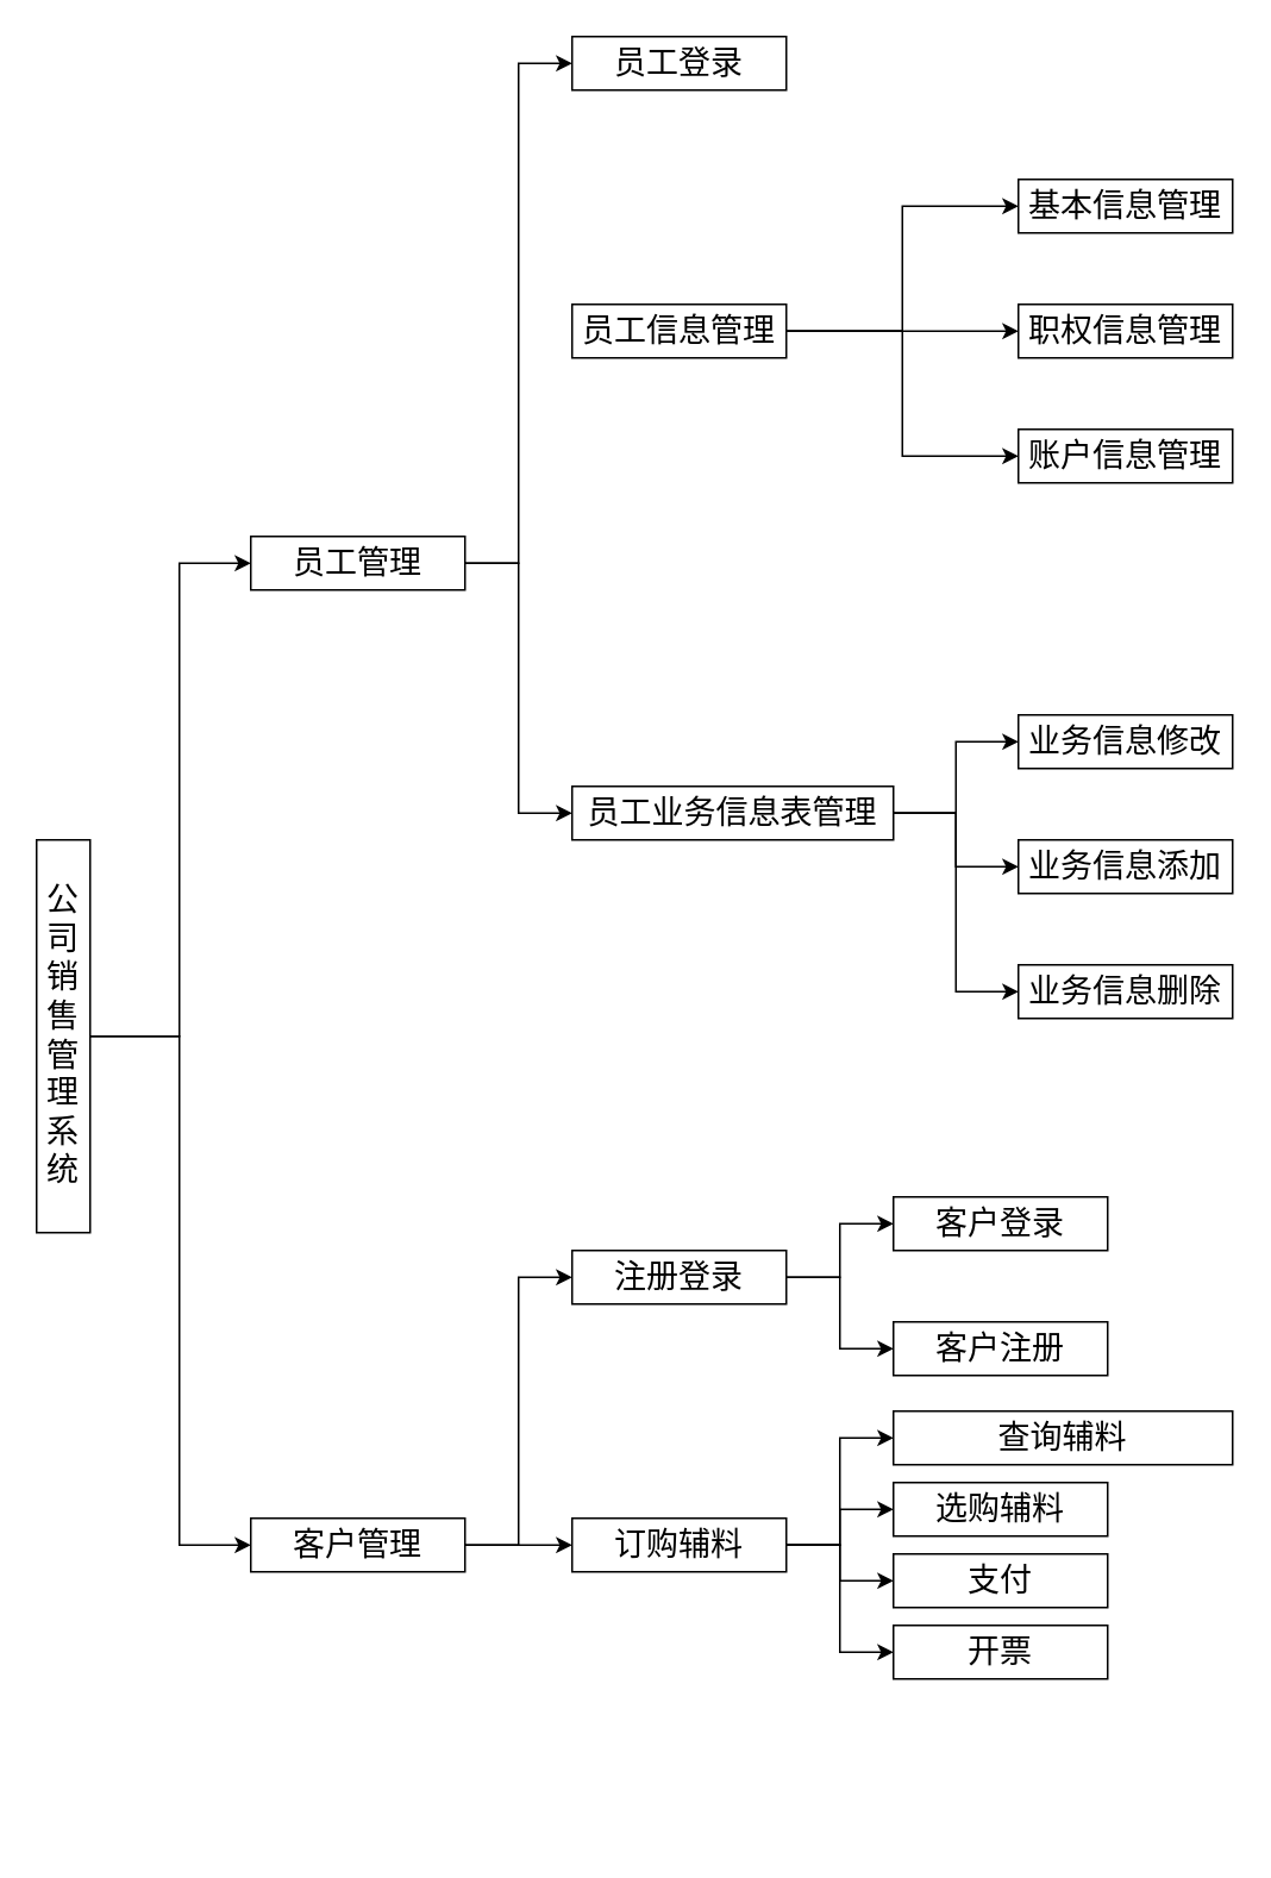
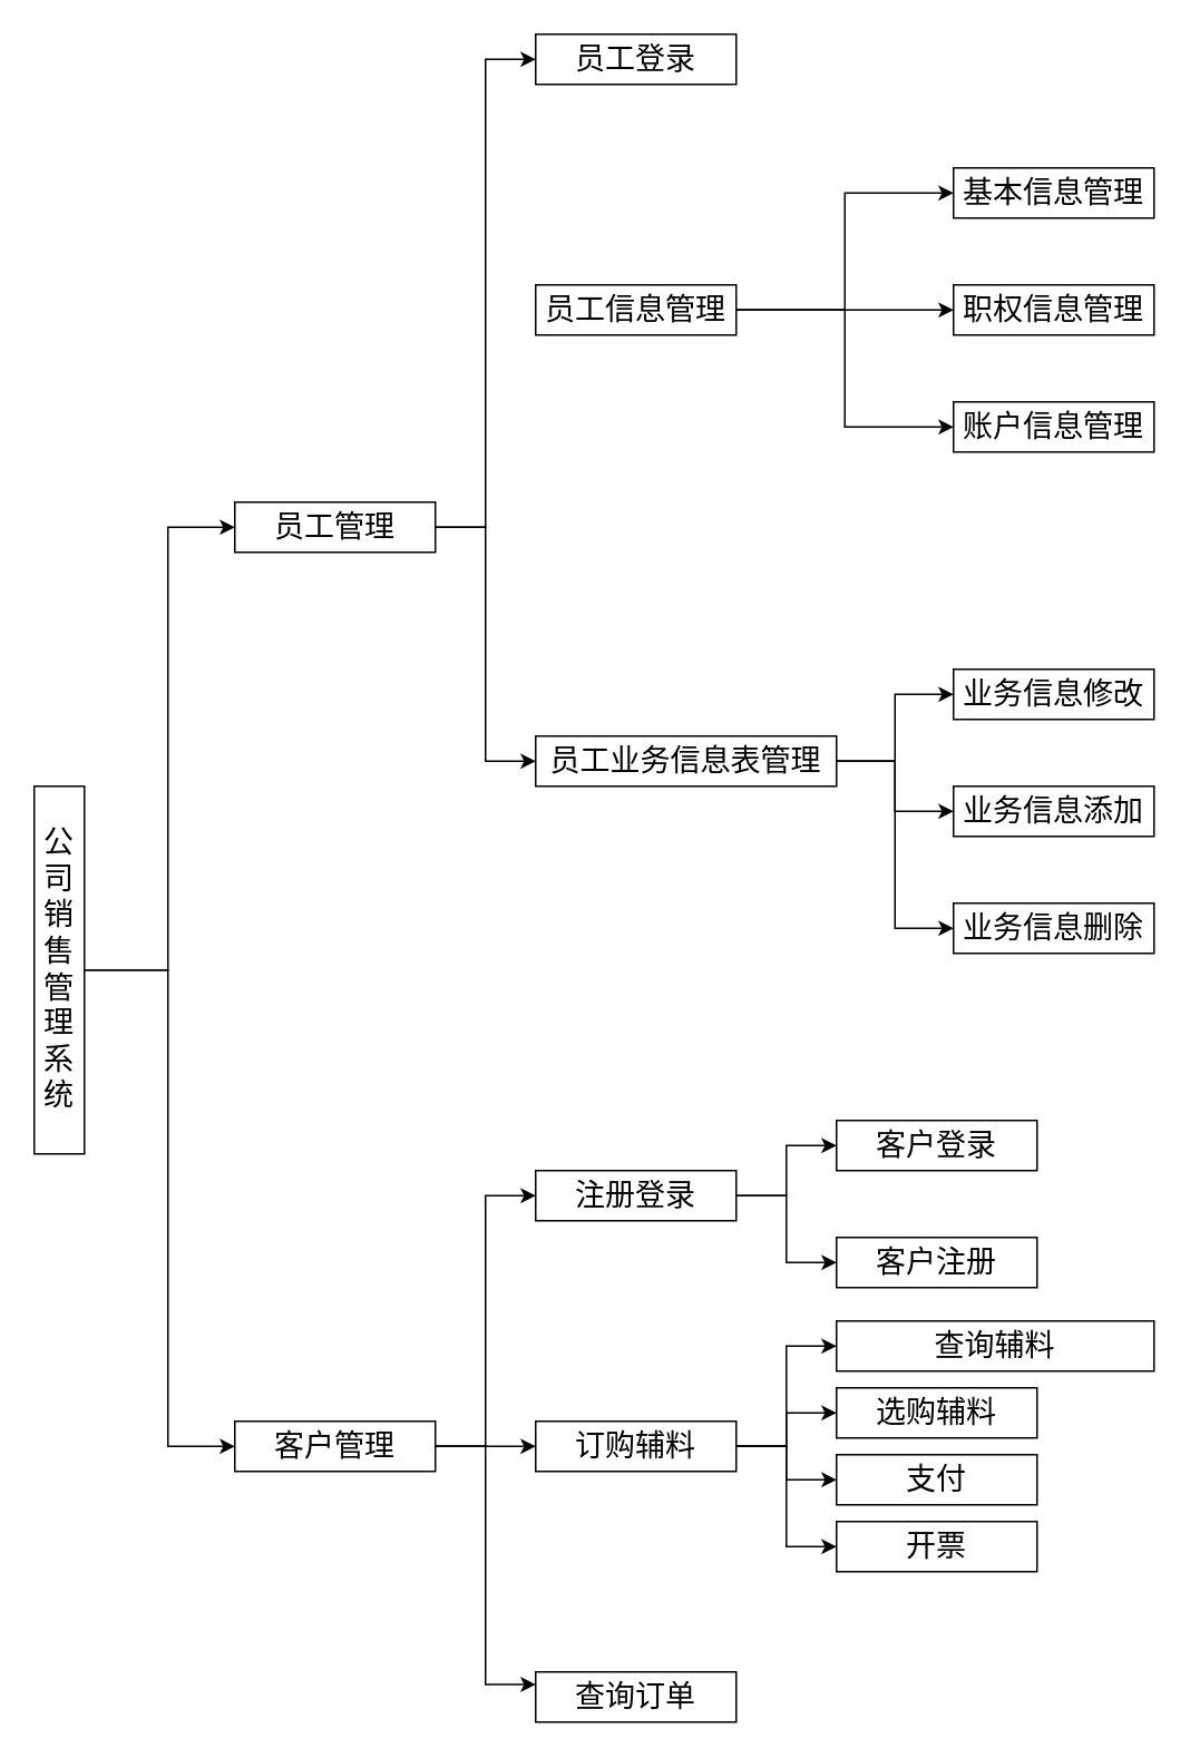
  <mxCell id="0" />
  <mxCell id="1" parent="0" />
  <mxCell id="2" style="edgeStyle=orthogonalEdgeStyle;rounded=0;orthogonalLoop=1;jettySize=auto;html=1;exitX=1;exitY=0.5;exitDx=0;exitDy=0;" edge="1" parent="1" source="4" target="7"><mxGeometry relative="1" as="geometry"><Array as="points"><mxPoint x="100" y="580" /><mxPoint x="100" y="315" /></Array></mxGeometry></mxCell>
  <mxCell id="3" style="edgeStyle=orthogonalEdgeStyle;rounded=0;orthogonalLoop=1;jettySize=auto;html=1;exitX=1;exitY=0.5;exitDx=0;exitDy=0;" edge="1" parent="1" source="4" target="11"><mxGeometry relative="1" as="geometry"><Array as="points"><mxPoint x="100" y="580" /><mxPoint x="100" y="865" /></Array></mxGeometry></mxCell>
  <mxCell id="4" value="&lt;font style=&quot;font-size: 18px;&quot;&gt;公司销售管理系统&lt;/font&gt;" style="rounded=0;whiteSpace=wrap;html=1;shadow=0;" vertex="1" parent="1"><mxGeometry x="20" y="470" width="30" height="220" as="geometry" /></mxCell>
  <mxCell id="5" style="edgeStyle=orthogonalEdgeStyle;rounded=0;orthogonalLoop=1;jettySize=auto;html=1;exitX=1;exitY=0.5;exitDx=0;exitDy=0;entryX=0;entryY=0.5;entryDx=0;entryDy=0;" edge="1" parent="1" source="7" target="36"><mxGeometry relative="1" as="geometry" /></mxCell>
  <mxCell id="6" style="edgeStyle=orthogonalEdgeStyle;rounded=0;orthogonalLoop=1;jettySize=auto;html=1;exitX=1;exitY=0.5;exitDx=0;exitDy=0;entryX=0;entryY=0.5;entryDx=0;entryDy=0;" edge="1" parent="1" source="7" target="39"><mxGeometry relative="1" as="geometry" /></mxCell>
  <mxCell id="7" value="&lt;font style=&quot;font-size: 18px;&quot;&gt;员工管理&lt;/font&gt;" style="rounded=0;whiteSpace=wrap;html=1;" vertex="1" parent="1"><mxGeometry x="140" y="300" width="120" height="30" as="geometry" /></mxCell>
  <mxCell id="8" style="edgeStyle=orthogonalEdgeStyle;rounded=0;orthogonalLoop=1;jettySize=auto;html=1;exitX=1;exitY=0.5;exitDx=0;exitDy=0;entryX=0;entryY=0.5;entryDx=0;entryDy=0;" edge="1" parent="1" source="11" target="14"><mxGeometry relative="1" as="geometry" /></mxCell>
  <mxCell id="9" style="edgeStyle=orthogonalEdgeStyle;rounded=0;orthogonalLoop=1;jettySize=auto;html=1;exitX=1;exitY=0.5;exitDx=0;exitDy=0;entryX=0;entryY=0.5;entryDx=0;entryDy=0;" edge="1" parent="1" source="11" target="31"><mxGeometry relative="1" as="geometry" /></mxCell>
+ <mxCell id="10" style="edgeStyle=orthogonalEdgeStyle;rounded=0;orthogonalLoop=1;jettySize=auto;html=1;exitX=1;exitY=0.5;exitDx=0;exitDy=0;entryX=0;entryY=0.25;entryDx=0;entryDy=0;" edge="1" parent="1" source="11" target="26"><mxGeometry relative="1" as="geometry" /></mxCell>
  <mxCell id="11" value="&lt;span style=&quot;font-size: 18px;&quot;&gt;客户管理&lt;/span&gt;" style="rounded=0;whiteSpace=wrap;html=1;" vertex="1" parent="1"><mxGeometry x="140" y="850" width="120" height="30" as="geometry" /></mxCell>
  <mxCell id="12" style="edgeStyle=orthogonalEdgeStyle;rounded=0;orthogonalLoop=1;jettySize=auto;html=1;exitX=1;exitY=0.5;exitDx=0;exitDy=0;entryX=0;entryY=0.5;entryDx=0;entryDy=0;" edge="1" parent="1" source="14" target="25"><mxGeometry relative="1" as="geometry" /></mxCell>
  <mxCell id="13" style="edgeStyle=orthogonalEdgeStyle;rounded=0;orthogonalLoop=1;jettySize=auto;html=1;exitX=1;exitY=0.5;exitDx=0;exitDy=0;entryX=0;entryY=0.5;entryDx=0;entryDy=0;" edge="1" parent="1" source="14" target="24"><mxGeometry relative="1" as="geometry" /></mxCell>
  <mxCell id="14" value="&lt;span style=&quot;font-size: 18px;&quot;&gt;注册登录&lt;/span&gt;" style="rounded=0;whiteSpace=wrap;html=1;" vertex="1" parent="1"><mxGeometry x="320" y="700" width="120" height="30" as="geometry" /></mxCell>
  <mxCell id="15" value="&lt;span style=&quot;font-size: 18px;&quot;&gt;业务信息修改&lt;/span&gt;" style="rounded=0;whiteSpace=wrap;html=1;" vertex="1" parent="1"><mxGeometry x="570" y="400" width="120" height="30" as="geometry" /></mxCell>
  <mxCell id="16" value="&lt;span style=&quot;font-size: 18px;&quot;&gt;基本信息管理&lt;/span&gt;" style="rounded=0;whiteSpace=wrap;html=1;" vertex="1" parent="1"><mxGeometry x="570" y="100" width="120" height="30" as="geometry" /></mxCell>
  <mxCell id="17" style="edgeStyle=orthogonalEdgeStyle;rounded=0;orthogonalLoop=1;jettySize=auto;html=1;exitX=1;exitY=0.5;exitDx=0;exitDy=0;entryX=0;entryY=0.5;entryDx=0;entryDy=0;" edge="1" parent="1" source="20" target="16"><mxGeometry relative="1" as="geometry"><Array as="points"><mxPoint x="505" y="185" /><mxPoint x="505" y="115" /></Array></mxGeometry></mxCell>
  <mxCell id="18" style="edgeStyle=orthogonalEdgeStyle;rounded=0;orthogonalLoop=1;jettySize=auto;html=1;exitX=1;exitY=0.5;exitDx=0;exitDy=0;entryX=0;entryY=0.5;entryDx=0;entryDy=0;" edge="1" parent="1" source="20" target="38"><mxGeometry relative="1" as="geometry" /></mxCell>
  <mxCell id="19" style="edgeStyle=orthogonalEdgeStyle;rounded=0;orthogonalLoop=1;jettySize=auto;html=1;exitX=1;exitY=0.5;exitDx=0;exitDy=0;entryX=0;entryY=0.5;entryDx=0;entryDy=0;" edge="1" parent="1" source="20" target="37"><mxGeometry relative="1" as="geometry" /></mxCell>
  <mxCell id="20" value="&lt;font style=&quot;font-size: 18px;&quot;&gt;员工信息管理&lt;/font&gt;" style="rounded=0;whiteSpace=wrap;html=1;" vertex="1" parent="1"><mxGeometry x="320" y="170" width="120" height="30" as="geometry" /></mxCell>
  <mxCell id="21" value="&lt;span style=&quot;font-size: 18px;&quot;&gt;开票&lt;/span&gt;" style="rounded=0;whiteSpace=wrap;html=1;" vertex="1" parent="1"><mxGeometry x="500" y="910" width="120" height="30" as="geometry" /></mxCell>
  <mxCell id="22" value="&lt;font style=&quot;font-size: 18px;&quot;&gt;支付&lt;/font&gt;" style="rounded=0;whiteSpace=wrap;html=1;" vertex="1" parent="1"><mxGeometry x="500" y="870" width="120" height="30" as="geometry" /></mxCell>
  <mxCell id="23" value="&lt;span style=&quot;font-size: 18px;&quot;&gt;选购辅料&lt;/span&gt;" style="rounded=0;whiteSpace=wrap;html=1;" vertex="1" parent="1"><mxGeometry x="500" y="830" width="120" height="30" as="geometry" /></mxCell>
  <mxCell id="24" value="&lt;font style=&quot;font-size: 18px;&quot;&gt;客户注册&lt;/font&gt;" style="rounded=0;whiteSpace=wrap;html=1;" vertex="1" parent="1"><mxGeometry x="500" y="740" width="120" height="30" as="geometry" /></mxCell>
  <mxCell id="25" value="&lt;span style=&quot;font-size: 18px;&quot;&gt;客户登录&lt;/span&gt;" style="rounded=0;whiteSpace=wrap;html=1;" vertex="1" parent="1"><mxGeometry x="500" y="670" width="120" height="30" as="geometry" /></mxCell>
+ <mxCell id="26" value="&lt;span style=&quot;font-size: 18px;&quot;&gt;查询订单&lt;/span&gt;" style="rounded=0;whiteSpace=wrap;html=1;" vertex="1" parent="1"><mxGeometry x="320" y="1000" width="120" height="30" as="geometry" /></mxCell>
  <mxCell id="27" style="edgeStyle=orthogonalEdgeStyle;rounded=0;orthogonalLoop=1;jettySize=auto;html=1;exitX=1;exitY=0.5;exitDx=0;exitDy=0;entryX=0;entryY=0.5;entryDx=0;entryDy=0;" edge="1" parent="1" source="31" target="23"><mxGeometry relative="1" as="geometry" /></mxCell>
  <mxCell id="28" style="edgeStyle=orthogonalEdgeStyle;rounded=0;orthogonalLoop=1;jettySize=auto;html=1;exitX=1;exitY=0.5;exitDx=0;exitDy=0;entryX=0;entryY=0.5;entryDx=0;entryDy=0;" edge="1" parent="1" source="31" target="22"><mxGeometry relative="1" as="geometry" /></mxCell>
  <mxCell id="29" style="edgeStyle=orthogonalEdgeStyle;rounded=0;orthogonalLoop=1;jettySize=auto;html=1;exitX=1;exitY=0.5;exitDx=0;exitDy=0;entryX=0;entryY=0.5;entryDx=0;entryDy=0;" edge="1" parent="1" source="31" target="21"><mxGeometry relative="1" as="geometry" /></mxCell>
  <mxCell id="30" style="edgeStyle=orthogonalEdgeStyle;rounded=0;orthogonalLoop=1;jettySize=auto;html=1;exitX=1;exitY=0.5;exitDx=0;exitDy=0;entryX=0;entryY=0.5;entryDx=0;entryDy=0;" edge="1" parent="1" source="31" target="32"><mxGeometry relative="1" as="geometry" /></mxCell>
  <mxCell id="31" value="&lt;span style=&quot;font-size: 18px;&quot;&gt;订购辅料&lt;/span&gt;" style="rounded=0;whiteSpace=wrap;html=1;" vertex="1" parent="1"><mxGeometry x="320" y="850" width="120" height="30" as="geometry" /></mxCell>
  <mxCell id="32" value="&lt;span style=&quot;font-size: 18px;&quot;&gt;查询辅料&lt;/span&gt;" style="rounded=0;whiteSpace=wrap;html=1;" vertex="1" parent="1"><mxGeometry x="500" y="790" width="190" height="30" as="geometry" /></mxCell>
  <mxCell id="33" style="edgeStyle=orthogonalEdgeStyle;rounded=0;orthogonalLoop=1;jettySize=auto;html=1;exitX=1;exitY=0.5;exitDx=0;exitDy=0;entryX=0;entryY=0.5;entryDx=0;entryDy=0;" edge="1" parent="1" source="36" target="15"><mxGeometry relative="1" as="geometry" /></mxCell>
  <mxCell id="34" style="edgeStyle=orthogonalEdgeStyle;rounded=0;orthogonalLoop=1;jettySize=auto;html=1;exitX=1;exitY=0.5;exitDx=0;exitDy=0;entryX=0;entryY=0.5;entryDx=0;entryDy=0;" edge="1" parent="1" source="36" target="41"><mxGeometry relative="1" as="geometry" /></mxCell>
  <mxCell id="35" style="edgeStyle=orthogonalEdgeStyle;rounded=0;orthogonalLoop=1;jettySize=auto;html=1;exitX=1;exitY=0.5;exitDx=0;exitDy=0;entryX=0;entryY=0.5;entryDx=0;entryDy=0;" edge="1" parent="1" source="36" target="40"><mxGeometry relative="1" as="geometry" /></mxCell>
  <mxCell id="36" value="&lt;span style=&quot;font-size: 18px;&quot;&gt;员工业务信息表管理&lt;/span&gt;" style="rounded=0;whiteSpace=wrap;html=1;" vertex="1" parent="1"><mxGeometry x="320" y="440" width="180" height="30" as="geometry" /></mxCell>
  <mxCell id="37" value="&lt;span style=&quot;font-size: 18px;&quot;&gt;账户信息管理&lt;/span&gt;" style="rounded=0;whiteSpace=wrap;html=1;" vertex="1" parent="1"><mxGeometry x="570" y="240" width="120" height="30" as="geometry" /></mxCell>
  <mxCell id="38" value="&lt;span style=&quot;font-size: 18px;&quot;&gt;职权信息管理&lt;/span&gt;" style="rounded=0;whiteSpace=wrap;html=1;" vertex="1" parent="1"><mxGeometry x="570" y="170" width="120" height="30" as="geometry" /></mxCell>
  <mxCell id="39" value="&lt;span style=&quot;font-size: 18px;&quot;&gt;员工登录&lt;/span&gt;" style="rounded=0;whiteSpace=wrap;html=1;" vertex="1" parent="1"><mxGeometry x="320" y="20" width="120" height="30" as="geometry" /></mxCell>
  <mxCell id="40" value="&lt;font style=&quot;font-size: 18px;&quot;&gt;业务信息删除&lt;/font&gt;" style="rounded=0;whiteSpace=wrap;html=1;" vertex="1" parent="1"><mxGeometry x="570" y="540" width="120" height="30" as="geometry" /></mxCell>
  <mxCell id="41" value="&lt;span style=&quot;font-size: 18px;&quot;&gt;业务信息添加&lt;/span&gt;" style="rounded=0;whiteSpace=wrap;html=1;" vertex="1" parent="1"><mxGeometry x="570" y="470" width="120" height="30" as="geometry" /></mxCell>
